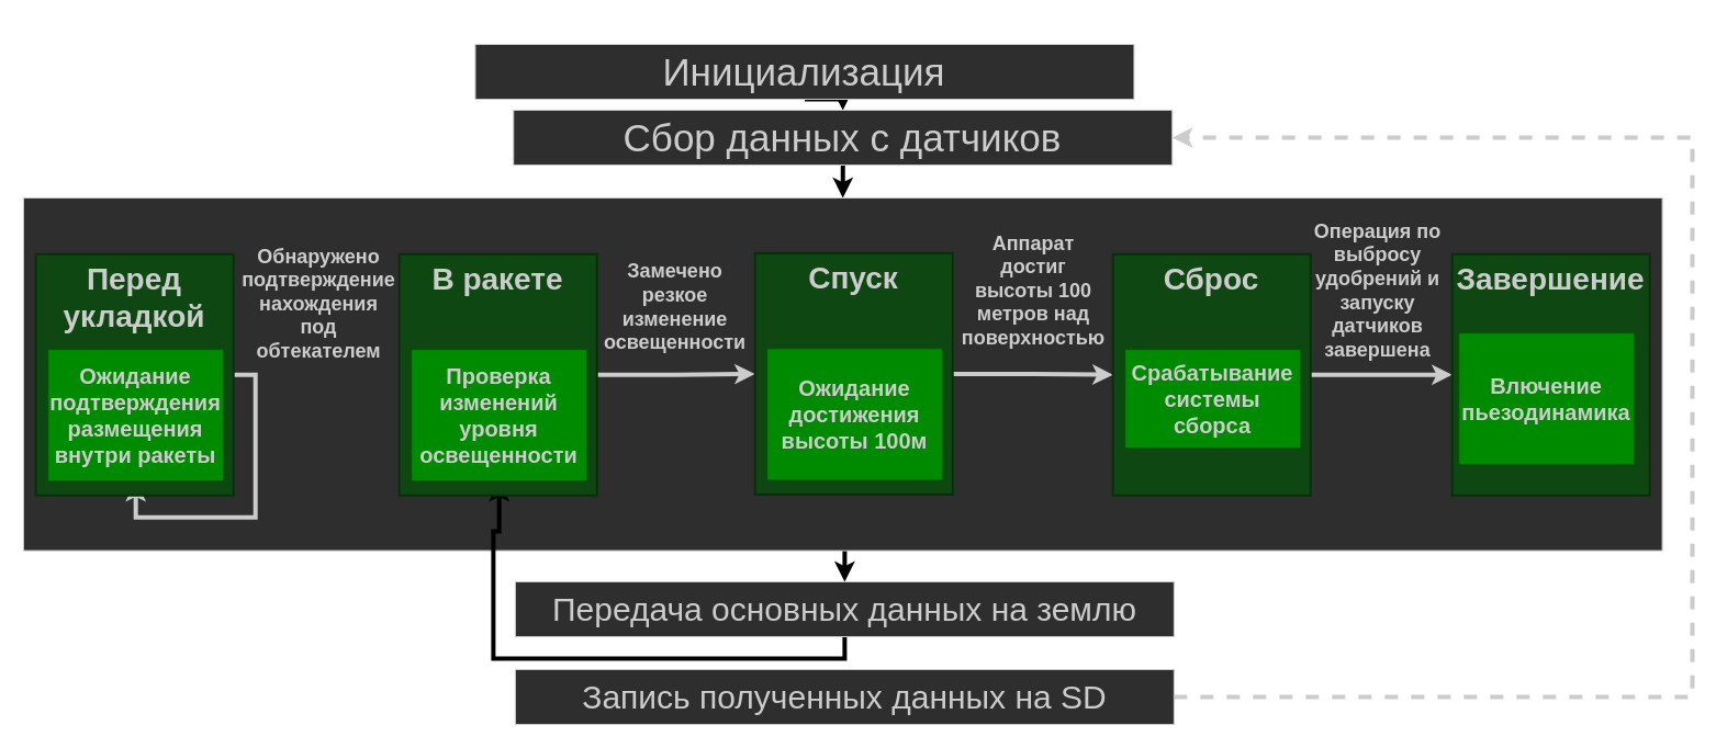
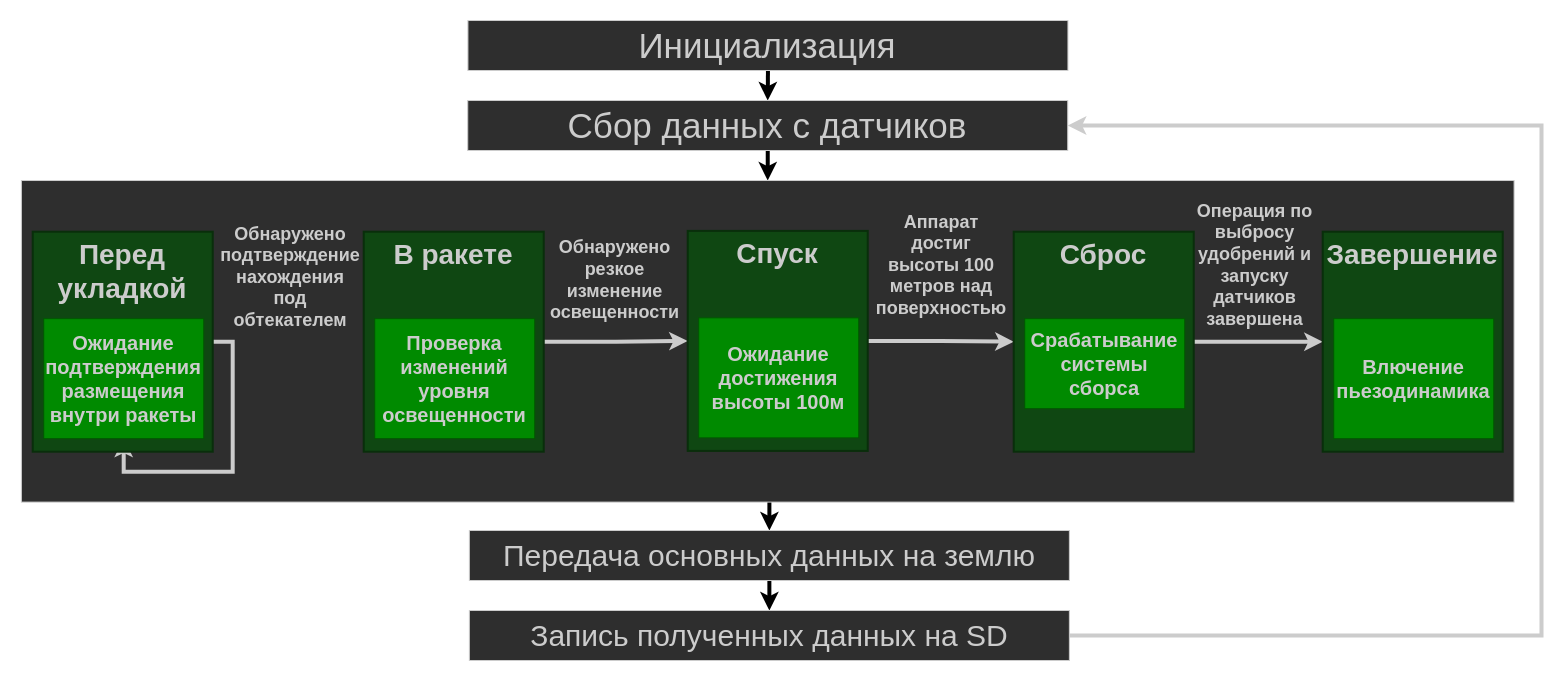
  <mxCell id="0" />
  <mxCell id="1" parent="0" />
  <mxCell id="2" style="edgeStyle=orthogonalEdgeStyle;rounded=0;orthogonalLoop=1;jettySize=auto;html=1;exitX=0.5;exitY=1;exitDx=0;exitDy=0;entryX=0.5;entryY=0;entryDx=0;entryDy=0;strokeWidth=4;fontColor=#CCCCCC;" edge="1" parent="1" source="3" target="5"><mxGeometry relative="1" as="geometry" /></mxCell>
- <mxCell id="3" value="&lt;font style=&quot;font-size: 35px;&quot;&gt;Инициализация&lt;/font&gt;" style="rounded=0;whiteSpace=wrap;html=1;container=0;fontColor=#CCCCCC;strokeColor=#CCCCCC;fillColor=#2E2E2E;" parent="1" vertex="1"><mxGeometry x="432.44" y="40" width="600" height="50" as="geometry" /></mxCell>
+ <mxCell id="3" value="&lt;font style=&quot;font-size: 35px;&quot;&gt;Инициализация&lt;/font&gt;" style="rounded=0;whiteSpace=wrap;html=1;container=0;fontColor=#CCCCCC;strokeColor=#CCCCCC;fillColor=#2E2E2E;" parent="1" vertex="1"><mxGeometry x="467.44" y="20" width="600" height="50" as="geometry" /></mxCell>
  <mxCell id="4" style="edgeStyle=orthogonalEdgeStyle;rounded=0;orthogonalLoop=1;jettySize=auto;html=1;exitX=0.5;exitY=1;exitDx=0;exitDy=0;entryX=0.5;entryY=0;entryDx=0;entryDy=0;strokeWidth=4;fontColor=#CCCCCC;" edge="1" parent="1" source="5" target="7"><mxGeometry relative="1" as="geometry" /></mxCell>
  <mxCell id="5" value="&lt;font style=&quot;font-size: 35px;&quot;&gt;Сбор данных с датчиков&lt;/font&gt;" style="rounded=0;whiteSpace=wrap;html=1;container=0;fontColor=#CCCCCC;strokeColor=#CCCCCC;fillColor=#2E2E2E;" parent="1" vertex="1"><mxGeometry x="467.24" y="100" width="600" height="50" as="geometry" /></mxCell>
  <mxCell id="6" style="edgeStyle=orthogonalEdgeStyle;rounded=0;orthogonalLoop=1;jettySize=auto;html=1;exitX=0.5;exitY=1;exitDx=0;exitDy=0;entryX=0.5;entryY=0;entryDx=0;entryDy=0;strokeWidth=4;fontColor=#CCCCCC;" edge="1" parent="1" source="7" target="9"><mxGeometry relative="1" as="geometry" /></mxCell>
  <mxCell id="7" value="" style="rounded=0;whiteSpace=wrap;html=1;container=0;fontColor=#CCCCCC;strokeColor=#CCCCCC;fillColor=#2E2E2E;" parent="1" vertex="1"><mxGeometry x="20.9" y="180.01" width="1492.683" height="321.579" as="geometry" /></mxCell>
- <mxCell id="8" style="edgeStyle=orthogonalEdgeStyle;rounded=0;orthogonalLoop=1;jettySize=auto;html=1;exitX=0.5;exitY=1;exitDx=0;exitDy=0;strokeWidth=4;fontColor=#CCCCCC;" edge="1" parent="1" source="9" target="25"><mxGeometry relative="1" as="geometry" /></mxCell>
+ <mxCell id="8" style="edgeStyle=orthogonalEdgeStyle;rounded=0;orthogonalLoop=1;jettySize=auto;html=1;exitX=0.5;exitY=1;exitDx=0;exitDy=0;entryX=0.5;entryY=0;entryDx=0;entryDy=0;strokeWidth=4;fontColor=#CCCCCC;" edge="1" parent="1" source="9" target="11"><mxGeometry relative="1" as="geometry" /></mxCell>
  <mxCell id="9" value="&lt;font style=&quot;font-size: 30px;&quot;&gt;Передача основных данных на землю&lt;/font&gt;" style="rounded=0;whiteSpace=wrap;html=1;container=0;fontColor=#CCCCCC;strokeColor=#CCCCCC;fillColor=#2E2E2E;" parent="1" vertex="1"><mxGeometry x="468.874" y="529.996" width="600" height="50" as="geometry" /></mxCell>
- <mxCell id="10" style="edgeStyle=orthogonalEdgeStyle;rounded=0;orthogonalLoop=1;jettySize=auto;html=1;exitX=1;exitY=0.5;exitDx=0;exitDy=0;entryX=1;entryY=0.5;entryDx=0;entryDy=0;strokeWidth=4;fontColor=#CCCCCC;strokeColor=#CCCCCC;dashed=1;" edge="1" parent="1" source="11" target="5"><mxGeometry relative="1" as="geometry"><Array as="points"><mxPoint x="1541" y="635" /><mxPoint x="1541" y="125" /></Array></mxGeometry></mxCell>
+ <mxCell id="10" style="edgeStyle=orthogonalEdgeStyle;rounded=0;orthogonalLoop=1;jettySize=auto;html=1;exitX=1;exitY=0.5;exitDx=0;exitDy=0;entryX=1;entryY=0.5;entryDx=0;entryDy=0;strokeWidth=4;fontColor=#CCCCCC;strokeColor=#CCCCCC;" edge="1" parent="1" source="11" target="5"><mxGeometry relative="1" as="geometry"><Array as="points"><mxPoint x="1541" y="635" /><mxPoint x="1541" y="125" /></Array></mxGeometry></mxCell>
  <mxCell id="11" value="&lt;font style=&quot;font-size: 30px;&quot;&gt;Запись полученных данных на SD&lt;/font&gt;" style="rounded=0;whiteSpace=wrap;html=1;container=0;fontColor=#CCCCCC;strokeColor=#CCCCCC;fillColor=#2E2E2E;" parent="1" vertex="1"><mxGeometry x="468.874" y="609.996" width="600" height="50" as="geometry" /></mxCell>
  <mxCell id="12" style="edgeStyle=orthogonalEdgeStyle;rounded=0;orthogonalLoop=1;jettySize=auto;html=1;exitX=1;exitY=0.5;exitDx=0;exitDy=0;strokeWidth=4;fontColor=#CCCCCC;strokeColor=#CCCCCC;" edge="1" parent="1" source="13" target="21"><mxGeometry relative="1" as="geometry" /></mxCell>
  <mxCell id="13" value="&lt;div&gt;&lt;span style=&quot;font-weight: 700;&quot;&gt;Перед укладкой&lt;/span&gt;&lt;br&gt;&lt;/div&gt;" style="whiteSpace=wrap;html=1;fillColor=#0F4712;strokeColor=#092E0B;container=0;verticalAlign=top;fontSize=28;fontColor=#CCCCCC;strokeWidth=2;" parent="1" vertex="1"><mxGeometry x="32.24" y="231.199" width="180" height="220" as="geometry" /></mxCell>
  <mxCell id="14" style="edgeStyle=orthogonalEdgeStyle;rounded=0;orthogonalLoop=1;jettySize=auto;html=1;exitX=1;exitY=0.5;exitDx=0;exitDy=0;entryX=0;entryY=0.5;entryDx=0;entryDy=0;strokeWidth=4;fontColor=#CCCCCC;strokeColor=#CCCCCC;" edge="1" parent="1" source="15" target="17"><mxGeometry relative="1" as="geometry" /></mxCell>
  <mxCell id="15" value="&lt;div&gt;&lt;span style=&quot;font-weight: 700; background-color: initial;&quot;&gt;В ракете&lt;/span&gt;&lt;br&gt;&lt;/div&gt;" style="whiteSpace=wrap;html=1;fillColor=#0F4712;strokeColor=#092E0B;container=0;verticalAlign=top;fontSize=28;fontColor=#CCCCCC;strokeWidth=2;" parent="1" vertex="1"><mxGeometry x="363.24" y="231.2" width="180" height="220" as="geometry" /></mxCell>
  <mxCell id="16" style="edgeStyle=orthogonalEdgeStyle;rounded=0;orthogonalLoop=1;jettySize=auto;html=1;exitX=1;exitY=0.5;exitDx=0;exitDy=0;entryX=0;entryY=0.5;entryDx=0;entryDy=0;strokeWidth=4;fontColor=#CCCCCC;strokeColor=#CCCCCC;" edge="1" parent="1" source="17" target="19"><mxGeometry relative="1" as="geometry" /></mxCell>
  <mxCell id="17" value="&lt;span style=&quot;font-weight: 700;&quot;&gt;Спуск&lt;/span&gt;" style="whiteSpace=wrap;html=1;fillColor=#0F4712;strokeColor=#092E0B;container=0;verticalAlign=top;fontSize=28;fontColor=#CCCCCC;strokeWidth=2;" parent="1" vertex="1"><mxGeometry x="687.24" y="230.4" width="180" height="220" as="geometry" /></mxCell>
  <mxCell id="18" style="edgeStyle=orthogonalEdgeStyle;rounded=0;orthogonalLoop=1;jettySize=auto;html=1;exitX=1;exitY=0.5;exitDx=0;exitDy=0;entryX=0;entryY=0.5;entryDx=0;entryDy=0;strokeWidth=4;fontColor=#CCCCCC;strokeColor=#CCCCCC;" edge="1" parent="1" source="19" target="20"><mxGeometry relative="1" as="geometry" /></mxCell>
  <mxCell id="19" value="&lt;span style=&quot;font-weight: 700;&quot;&gt;Сброс&lt;/span&gt;" style="whiteSpace=wrap;html=1;fillColor=#0F4712;strokeColor=#092E0B;container=0;verticalAlign=top;fontSize=28;fontColor=#CCCCCC;strokeWidth=2;" parent="1" vertex="1"><mxGeometry x="1013.24" y="231.201" width="180" height="220" as="geometry" /></mxCell>
  <mxCell id="20" value="&lt;span style=&quot;font-weight: 700;&quot;&gt;Завершение&lt;/span&gt;" style="whiteSpace=wrap;html=1;fillColor=#0F4712;strokeColor=#092E0B;container=0;verticalAlign=top;fontSize=28;fontColor=#CCCCCC;strokeWidth=2;" parent="1" vertex="1"><mxGeometry x="1322.24" y="231.201" width="180" height="220" as="geometry" /></mxCell>
  <mxCell id="21" value="&lt;span style=&quot;font-weight: 700;&quot;&gt;Ожидание подтверждения размещения внутри ракеты&lt;/span&gt;" style="whiteSpace=wrap;html=1;fillColor=#008a00;fontColor=#CCCCCC;strokeColor=#005700;container=0;fontSize=20;" parent="1" vertex="1"><mxGeometry x="43.24" y="318.15" width="160" height="120" as="geometry" /></mxCell>
- <mxCell id="22" value="&lt;span style=&quot;font-weight: 700;&quot;&gt;Влючение пьезодинамика&lt;/span&gt;" style="whiteSpace=wrap;html=1;fillColor=#008a00;strokeColor=#005700;fontColor=#CCCCCC;container=0;fontSize=20;" parent="1" vertex="1"><mxGeometry x="1328.243" y="303.151" width="160" height="120" as="geometry" /></mxCell>
+ <mxCell id="22" value="&lt;span style=&quot;font-weight: 700;&quot;&gt;Влючение пьезодинамика&lt;/span&gt;" style="whiteSpace=wrap;html=1;fillColor=#008a00;strokeColor=#005700;fontColor=#CCCCCC;container=0;fontSize=20;" parent="1" vertex="1"><mxGeometry x="1333.243" y="318.151" width="160" height="120" as="geometry" /></mxCell>
  <mxCell id="23" value="&lt;span style=&quot;font-weight: 700;&quot;&gt;Срабатывание системы сборса&lt;/span&gt;" style="whiteSpace=wrap;html=1;fillColor=#008a00;strokeColor=#005700;fontColor=#CCCCCC;container=0;fontSize=20;" parent="1" vertex="1"><mxGeometry x="1024.237" y="318.151" width="160" height="90" as="geometry" /></mxCell>
  <mxCell id="24" value="&lt;span style=&quot;font-weight: 700;&quot;&gt;Ожидание достижения высоты 100м&lt;/span&gt;" style="whiteSpace=wrap;html=1;fillColor=#008a00;fontColor=#CCCCCC;strokeColor=#005700;container=0;fontSize=20;" parent="1" vertex="1"><mxGeometry x="698.24" y="317.351" width="160" height="120" as="geometry" /></mxCell>
  <mxCell id="25" value="&lt;span style=&quot;font-weight: 700;&quot;&gt;Проверка изменений уровня освещенности&lt;/span&gt;" style="whiteSpace=wrap;html=1;fillColor=#008a00;fontColor=#CCCCCC;strokeColor=#005700;container=0;fontSize=20;" parent="1" vertex="1"><mxGeometry x="374.237" y="318.151" width="160" height="120" as="geometry" /></mxCell>
  <mxCell id="26" value="Обнаружено подтверждение нахождения под обтекателем" style="text;align=center;verticalAlign=middle;rounded=0;strokeWidth=0;perimeterSpacing=3;fontStyle=1;whiteSpace=wrap;fontSize=18;container=0;fontColor=#CCCCCC;" parent="1" vertex="1"><mxGeometry x="230.24" y="225" width="120" height="103.55" as="geometry" /></mxCell>
- <mxCell id="27" value="Замечено резкое изменение освещенности" style="text;align=center;verticalAlign=middle;rounded=0;strokeWidth=0;perimeterSpacing=3;fontStyle=1;whiteSpace=wrap;fontSize=18;container=0;fontColor=#CCCCCC;" parent="1" vertex="1"><mxGeometry x="563.24" y="225" width="102.99" height="110" as="geometry" /></mxCell>
+ <mxCell id="27" value="Обнаружено резкое изменение освещенности" style="text;align=center;verticalAlign=middle;rounded=0;strokeWidth=0;perimeterSpacing=3;fontStyle=1;whiteSpace=wrap;fontSize=18;container=0;fontColor=#CCCCCC;" parent="1" vertex="1"><mxGeometry x="563.24" y="225" width="102.99" height="110" as="geometry" /></mxCell>
  <mxCell id="28" value="Аппарат достиг высоты 100 метров над поверхностью" style="text;align=center;verticalAlign=middle;rounded=0;strokeWidth=0;perimeterSpacing=3;fontStyle=1;whiteSpace=wrap;fontSize=18;container=0;fontColor=#CCCCCC;" parent="1" vertex="1"><mxGeometry x="903.235" y="247.057" width="76.127" height="36.491" as="geometry" /></mxCell>
  <mxCell id="29" value="Операция по выбросу удобрений и запуску датчиков завершена" style="text;align=center;verticalAlign=middle;rounded=0;strokeWidth=0;perimeterSpacing=3;fontStyle=1;whiteSpace=wrap;fontSize=18;container=0;fontColor=#CCCCCC;" parent="1" vertex="1"><mxGeometry x="1193.24" y="220" width="122.62" height="90.61" as="geometry" /></mxCell>
